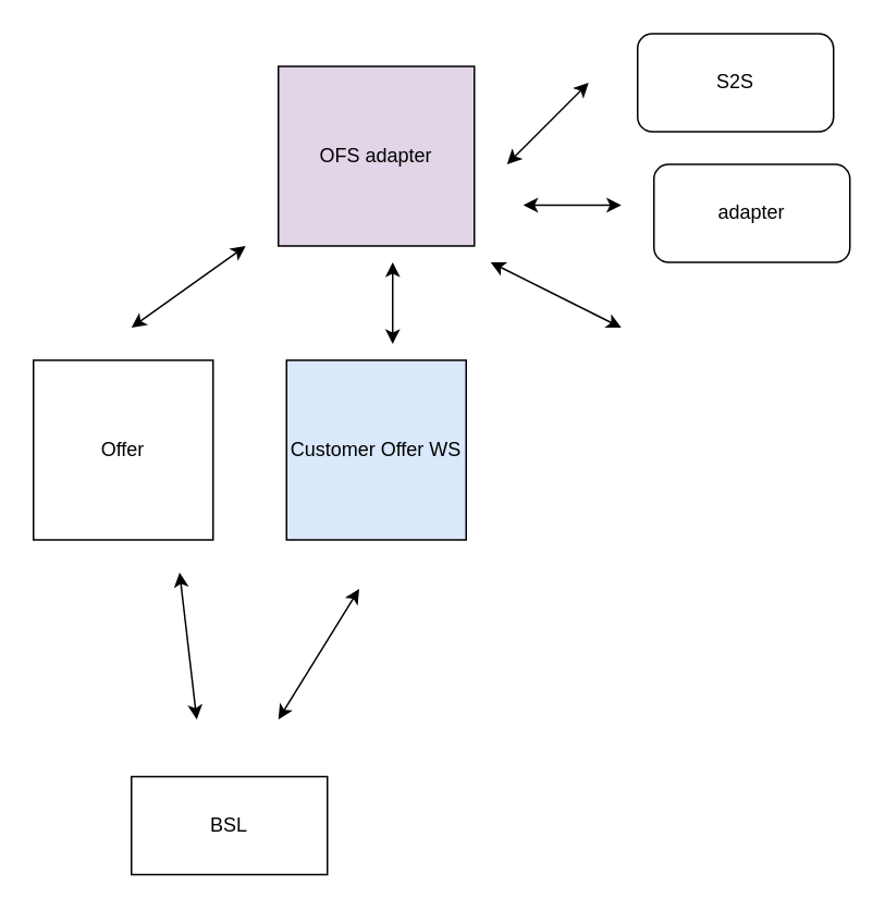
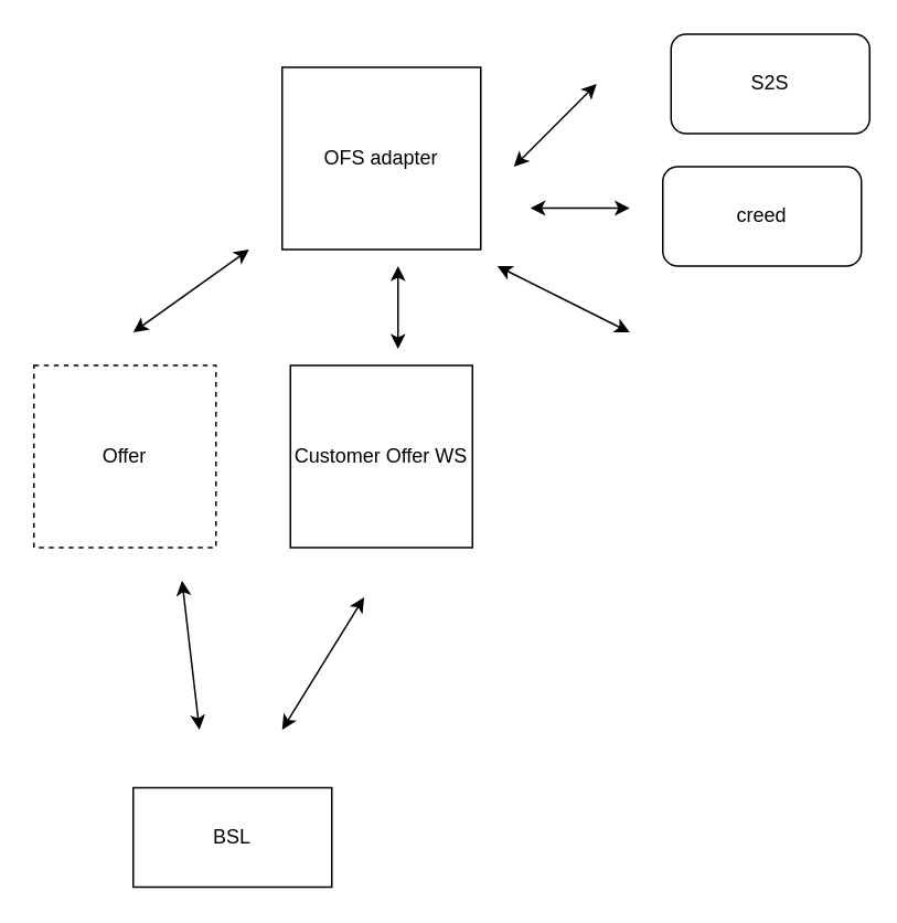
  <mxCell id="0" />
  <mxCell id="1" parent="0" />
- <mxCell id="2" value="OFS adapter" style="rounded=0;whiteSpace=wrap;html=1;fillColor=#e1d5e7;" vertex="1" parent="1"><mxGeometry x="170" y="40" width="120" height="110" as="geometry" /></mxCell>
- <mxCell id="3" value="S2S" style="rounded=1;whiteSpace=wrap;html=1;" vertex="1" parent="1"><mxGeometry x="390" y="20" width="120" height="60" as="geometry" /></mxCell>
- <mxCell id="4" value="adapter" style="rounded=1;whiteSpace=wrap;html=1;" vertex="1" parent="1"><mxGeometry x="400" y="100" width="120" height="60" as="geometry" /></mxCell>
+ <mxCell id="2" value="OFS adapter" style="rounded=0;whiteSpace=wrap;html=1;" vertex="1" parent="1"><mxGeometry x="170" y="40" width="120" height="110" as="geometry" /></mxCell>
+ <mxCell id="3" value="S2S" style="rounded=1;whiteSpace=wrap;html=1;" vertex="1" parent="1"><mxGeometry x="405" y="20" width="120" height="60" as="geometry" /></mxCell>
+ <mxCell id="4" value="creed" style="rounded=1;whiteSpace=wrap;html=1;" vertex="1" parent="1"><mxGeometry x="400" y="100" width="120" height="60" as="geometry" /></mxCell>
  <mxCell id="5" value="" style="endArrow=classic;startArrow=classic;html=1;" edge="1" parent="1"><mxGeometry width="50" height="50" relative="1" as="geometry"><mxPoint x="310" y="100" as="sourcePoint" /><mxPoint x="360" y="50" as="targetPoint" /></mxGeometry></mxCell>
- <mxCell id="6" value="Customer Offer WS" style="whiteSpace=wrap;html=1;aspect=fixed;fillColor=#dae8fc;" vertex="1" parent="1"><mxGeometry x="175" y="220" width="110" height="110" as="geometry" /></mxCell>
+ <mxCell id="6" value="Customer Offer WS" style="whiteSpace=wrap;html=1;aspect=fixed;" vertex="1" parent="1"><mxGeometry x="175" y="220" width="110" height="110" as="geometry" /></mxCell>
  <mxCell id="7" value="BSL" style="rounded=0;whiteSpace=wrap;html=1;" vertex="1" parent="1"><mxGeometry x="80" y="475" width="120" height="60" as="geometry" /></mxCell>
- <mxCell id="8" value="Offer" style="whiteSpace=wrap;html=1;aspect=fixed;" vertex="1" parent="1"><mxGeometry x="20" y="220" width="110" height="110" as="geometry" /></mxCell>
+ <mxCell id="8" value="Offer" style="whiteSpace=wrap;html=1;aspect=fixed;dashed=1;" vertex="1" parent="1"><mxGeometry x="20" y="220" width="110" height="110" as="geometry" /></mxCell>
  <mxCell id="9" value="" style="endArrow=classic;startArrow=classic;html=1;" edge="1" parent="1"><mxGeometry width="50" height="50" relative="1" as="geometry"><mxPoint x="80" y="200" as="sourcePoint" /><mxPoint x="150" y="150" as="targetPoint" /></mxGeometry></mxCell>
  <mxCell id="10" value="" style="endArrow=classic;startArrow=classic;html=1;" edge="1" parent="1"><mxGeometry width="50" height="50" relative="1" as="geometry"><mxPoint x="240" y="210" as="sourcePoint" /><mxPoint x="240" y="160" as="targetPoint" /></mxGeometry></mxCell>
  <mxCell id="11" value="" style="endArrow=classic;startArrow=classic;html=1;" edge="1" parent="1"><mxGeometry width="50" height="50" relative="1" as="geometry"><mxPoint x="120" y="440" as="sourcePoint" /><mxPoint x="109.5" y="350" as="targetPoint" /></mxGeometry></mxCell>
  <mxCell id="12" value="" style="endArrow=classic;startArrow=classic;html=1;" edge="1" parent="1"><mxGeometry width="50" height="50" relative="1" as="geometry"><mxPoint x="170" y="440" as="sourcePoint" /><mxPoint x="219.5" y="360" as="targetPoint" /></mxGeometry></mxCell>
  <mxCell id="13" value="" style="endArrow=classic;startArrow=classic;html=1;" edge="1" parent="1"><mxGeometry width="50" height="50" relative="1" as="geometry"><mxPoint x="320" y="125" as="sourcePoint" /><mxPoint x="380" y="125" as="targetPoint" /></mxGeometry></mxCell>
  <mxCell id="14" value="" style="endArrow=classic;startArrow=classic;html=1;" edge="1" parent="1"><mxGeometry width="50" height="50" relative="1" as="geometry"><mxPoint x="300" y="160" as="sourcePoint" /><mxPoint x="380" y="200" as="targetPoint" /></mxGeometry></mxCell>
